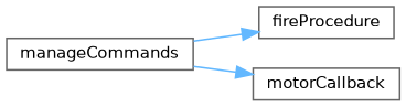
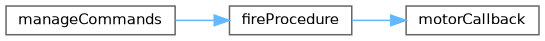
  digraph {
    rankdir=LR
    node [color=grey40 fillcolor=white fontname=Helvetica fontsize=10 shape=box style=filled]
    edge [color=steelblue1 fontname=Helvetica fontsize=10 labelfontname=Helvetica labelfontsize=10 style=solid]
    n1 [height=0.2 label=manageCommands width=0.4]
    n2 [height=0.2 label=fireProcedure width=0.4]
    n3 [height=0.2 label=motorCallback width=0.4]
    n1 -> n2
-   n1 -> n3
+   n2 -> n3
  }
